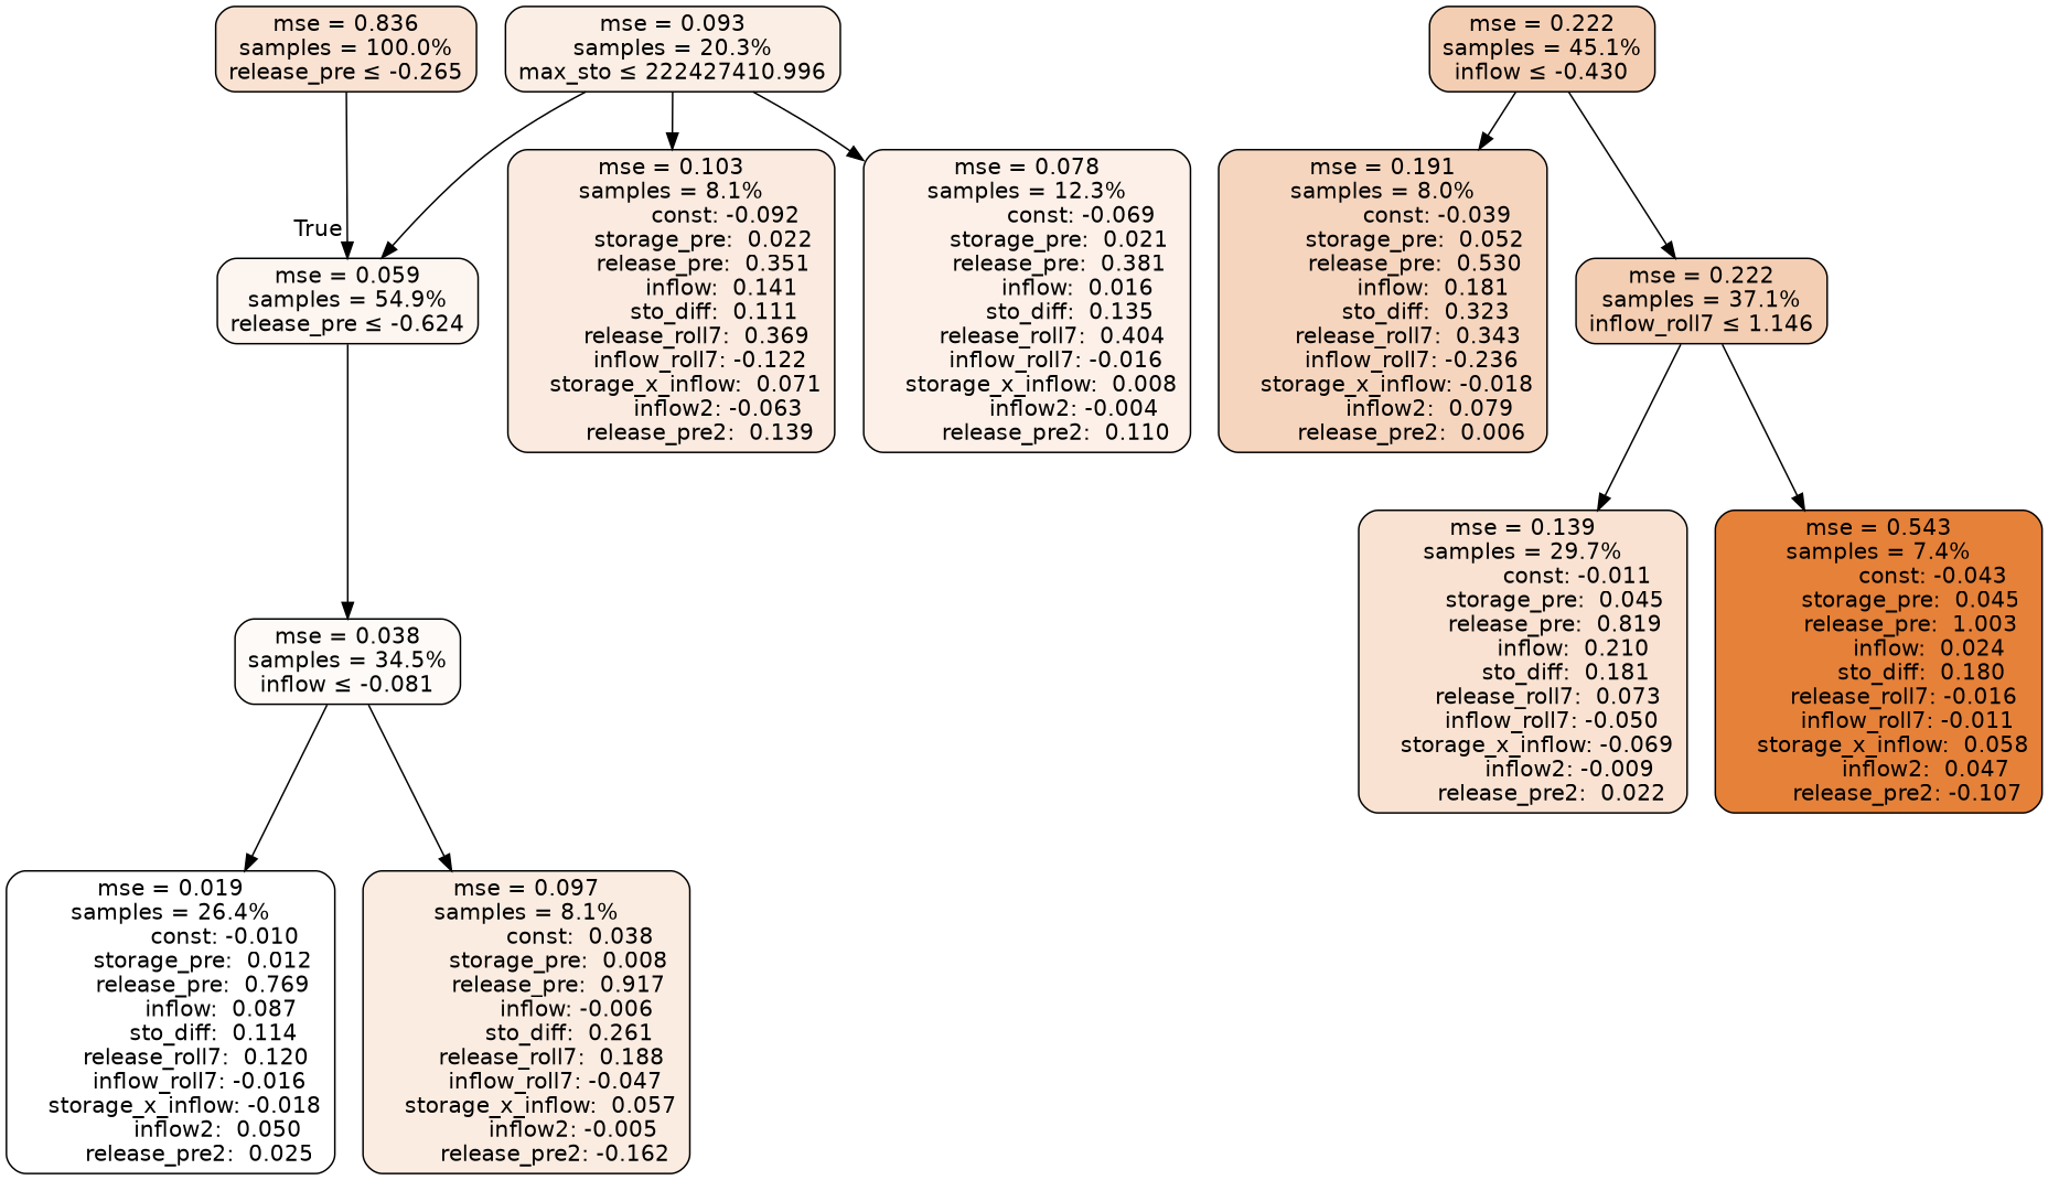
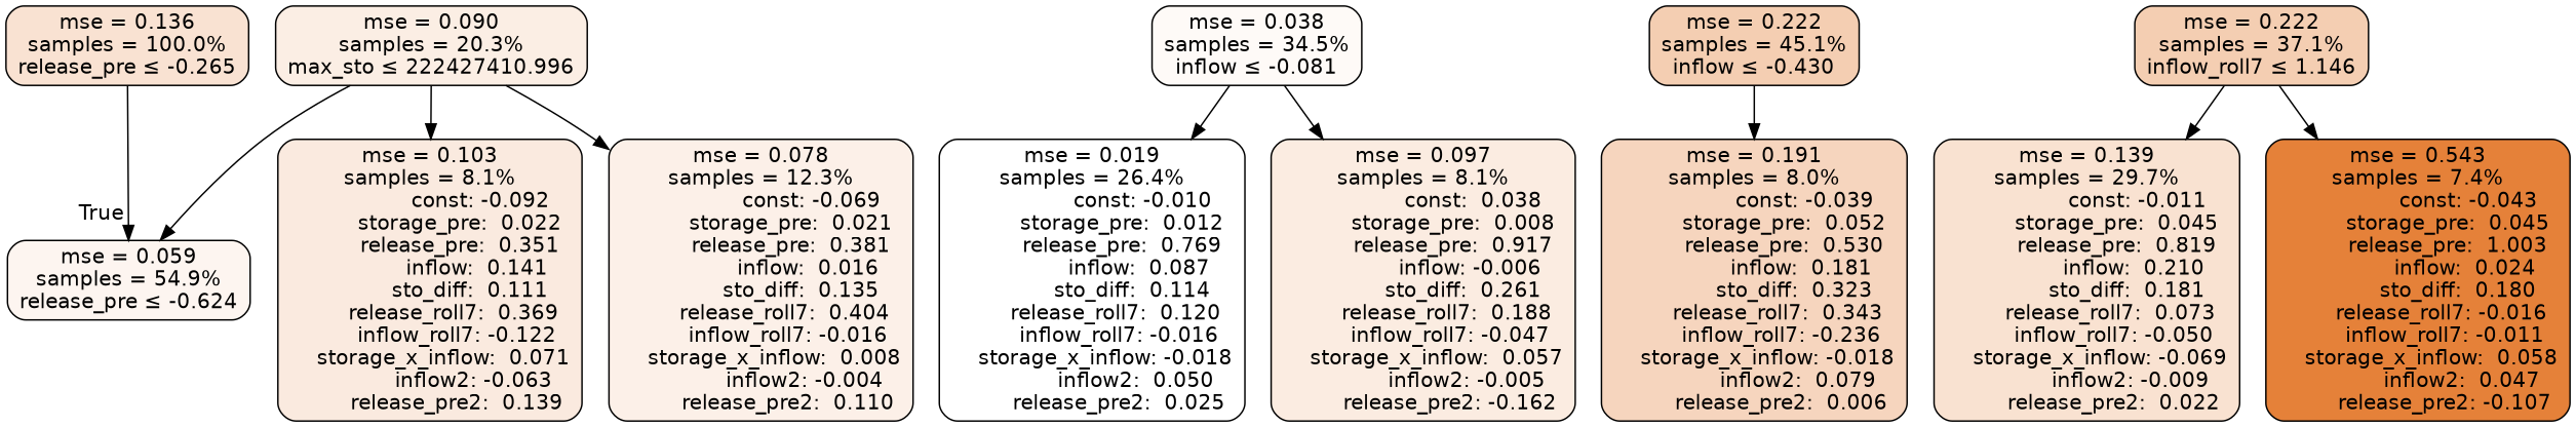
  digraph {
    node [color=black fillcolor="#f4ceb2" fontname=helvetica shape=rectangle style="filled, rounded"]
    edge [fontname=helvetica]
-   n1 [fillcolor="#f9e2d2" label="mse = 0.836\nsamples = 100.0%\nrelease_pre &le; -0.265"]
+   n1 [fillcolor="#f9e2d2" label="mse = 0.136\nsamples = 100.0%\nrelease_pre &le; -0.265"]
    n2 [fillcolor="#fdf5f0" label="mse = 0.059\nsamples = 54.9%\nrelease_pre &le; -0.624"]
    n3 [fillcolor="#fefaf7" label="mse = 0.038\nsamples = 34.5%\ninflow &le; -0.081"]
    n4 [label="mse = 0.222\nsamples = 45.1%\ninflow &le; -0.430"]
    n5 [fillcolor="#f6d5be" label="mse = 0.191\nsamples = 8.0%\n               const: -0.039\n         storage_pre:  0.052\n         release_pre:  0.530\n              inflow:  0.181\n            sto_diff:  0.323\n       release_roll7:  0.343\n        inflow_roll7: -0.236\n    storage_x_inflow: -0.018\n             inflow2:  0.079\n        release_pre2:  0.006"]
    n6 [label="mse = 0.222\nsamples = 37.1%\ninflow_roll7 &le; 1.146"]
-   n7 [fillcolor="#fbeee4" label="mse = 0.093\nsamples = 20.3%\nmax_sto &le; 222427410.996"]
+   n7 [fillcolor="#fbeee4" label="mse = 0.090\nsamples = 20.3%\nmax_sto &le; 222427410.996"]
    n8 [fillcolor="#faeadf" label="mse = 0.103\nsamples = 8.1%\n               const: -0.092\n         storage_pre:  0.022\n         release_pre:  0.351\n              inflow:  0.141\n            sto_diff:  0.111\n       release_roll7:  0.369\n        inflow_roll7: -0.122\n    storage_x_inflow:  0.071\n             inflow2: -0.063\n        release_pre2:  0.139"]
    n9 [fillcolor="#fcf0e8" label="mse = 0.078\nsamples = 12.3%\n               const: -0.069\n         storage_pre:  0.021\n         release_pre:  0.381\n              inflow:  0.016\n            sto_diff:  0.135\n       release_roll7:  0.404\n        inflow_roll7: -0.016\n    storage_x_inflow:  0.008\n             inflow2: -0.004\n        release_pre2:  0.110"]
    n10 [fillcolor="#ffffff" label="mse = 0.019\nsamples = 26.4%\n               const: -0.010\n         storage_pre:  0.012\n         release_pre:  0.769\n              inflow:  0.087\n            sto_diff:  0.114\n       release_roll7:  0.120\n        inflow_roll7: -0.016\n    storage_x_inflow: -0.018\n             inflow2:  0.050\n        release_pre2:  0.025"]
    n11 [fillcolor="#fbece1" label="mse = 0.097\nsamples = 8.1%\n               const:  0.038\n         storage_pre:  0.008\n         release_pre:  0.917\n              inflow: -0.006\n            sto_diff:  0.261\n       release_roll7:  0.188\n        inflow_roll7: -0.047\n    storage_x_inflow:  0.057\n             inflow2: -0.005\n        release_pre2: -0.162"]
    n12 [fillcolor="#f9e2d1" label="mse = 0.139\nsamples = 29.7%\n               const: -0.011\n         storage_pre:  0.045\n         release_pre:  0.819\n              inflow:  0.210\n            sto_diff:  0.181\n       release_roll7:  0.073\n        inflow_roll7: -0.050\n    storage_x_inflow: -0.069\n             inflow2: -0.009\n        release_pre2:  0.022"]
    n13 [fillcolor="#e58139" label="mse = 0.543\nsamples = 7.4%\n               const: -0.043\n         storage_pre:  0.045\n         release_pre:  1.003\n              inflow:  0.024\n            sto_diff:  0.180\n       release_roll7: -0.016\n        inflow_roll7: -0.011\n    storage_x_inflow:  0.058\n             inflow2:  0.047\n        release_pre2: -0.107"]
    n1 -> n2 [headlabel=True labelangle=45 labeldistance=2.5]
-   n2 -> n3
    n3 -> n10
    n3 -> n11
    n4 -> n5
-   n4 -> n6
    n6 -> n12
    n6 -> n13
    n7 -> n2
    n7 -> n8
    n7 -> n9
  }
